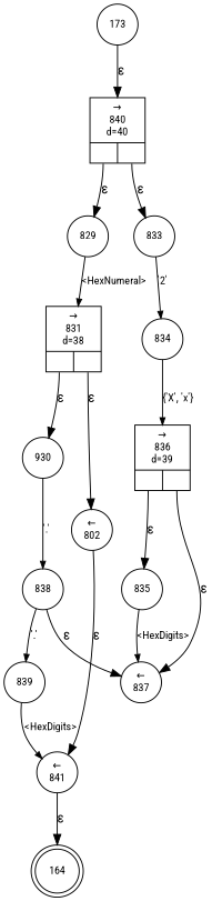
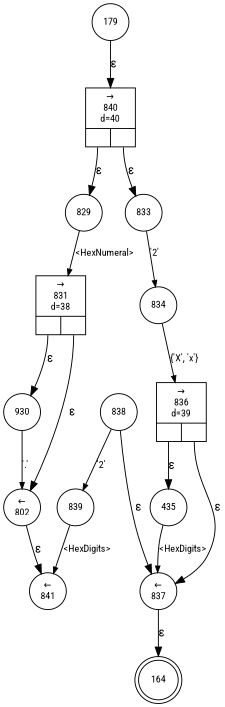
  digraph {
    fontname="Roboto Condensed"
    rankdir=TB
    node [fixedsize=true fontname="Roboto Condensed" fontsize=11 shape=circle peripheries=1]
    edge [fontname="Roboto Condensed"]
    n1 [label=164 shape=doublecircle width=.6 peripheries=""]
    n2 [label="&larr;\n802" width=.55]
    n3 [label="&larr;\n841" width=.55]
    n4 [label=833 width=.55]
    n5 [label=834 width=.55]
    n6 [fixedsize=false label="{&rarr;\n836\nd=39|{<p0>|<p1>}}" shape=record]
-   n7 [label=835 width=.55]
+   n7 [label=435 width=.55]
    n8 [label="&larr;\n837" width=.55]
    n9 [label=838 width=.55]
    n10 [label=839 width=.55]
    n11 [fixedsize=false label="{&rarr;\n840\nd=40|{<p0>|<p1>}}" shape=record]
    n12 [label=829 width=.55]
    n13 [fixedsize=false label="{&rarr;\n831\nd=38|{<p0>|<p1>}}" shape=record]
-   n14 [label=173 width=.55]
+   n14 [label=179 width=.55]
    n15 [label=930 width=.55]
    n2 -> n3 [label="&epsilon;"]
-   n3 -> n1 [label="&epsilon;"]
+   n8 -> n1 [label="&epsilon;"]
    n4 -> n5 [arrowhead=normal arrowsize=.7 fontsize=11 label="'2'"]
    n5 -> n6 [arrowhead=normal arrowsize=.7 fontsize=11 label="{'X', 'x'}"]
    n6 -> n7 [label="&epsilon;" tailport=p0]
    n6 -> n8 [label="&epsilon;" tailport=p1]
    n7 -> n8 [arrowhead=normal arrowsize=.7 fontsize=11 label="<HexDigits>"]
    n9 -> n8 [label="&epsilon;"]
-   n9 -> n10 [arrowhead=normal arrowsize=.7 fontsize=11 label="'.'"]
+   n9 -> n10 [arrowhead=normal arrowsize=.7 fontsize=11 label="'2'"]
    n10 -> n3 [arrowhead=normal arrowsize=.7 fontsize=11 label="<HexDigits>"]
    n11 -> n4 [label="&epsilon;" tailport=p1]
    n11 -> n12 [label="&epsilon;" tailport=p0]
    n12 -> n13 [arrowhead=normal arrowsize=.7 fontsize=11 label="<HexNumeral>"]
    n13 -> n2 [label="&epsilon;" tailport=p1]
    n13 -> n15 [label="&epsilon;" tailport=p0]
    n14 -> n11 [label="&epsilon;"]
-   n15 -> n9 [arrowhead=normal arrowsize=.7 fontsize=11 label="'.'"]
+   n15 -> n2 [arrowhead=normal arrowsize=.7 fontsize=11 label="'.'"]
  }
